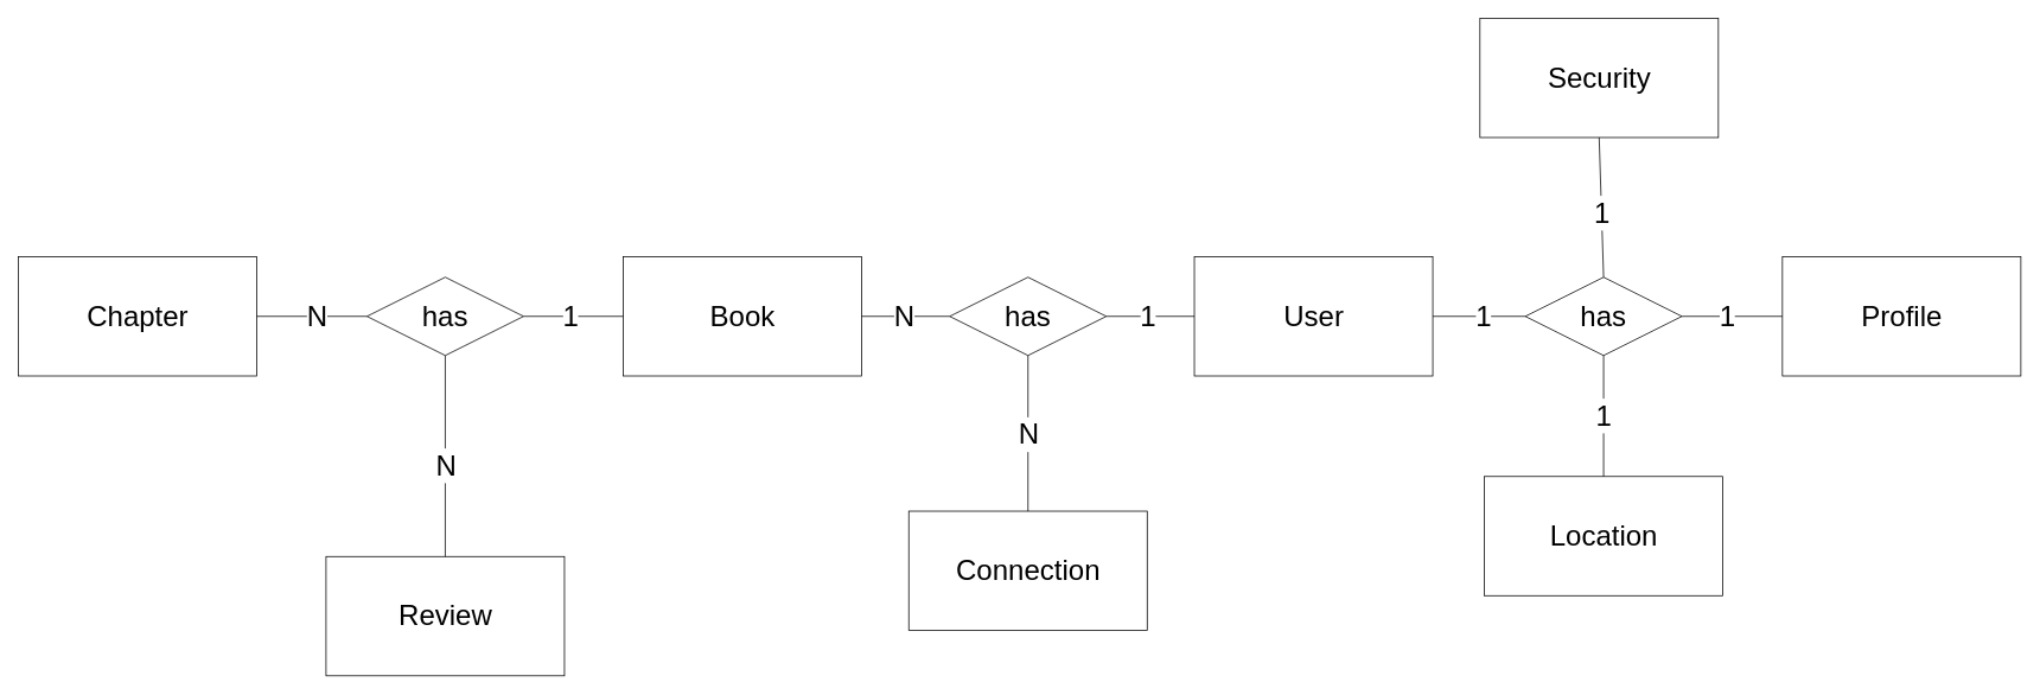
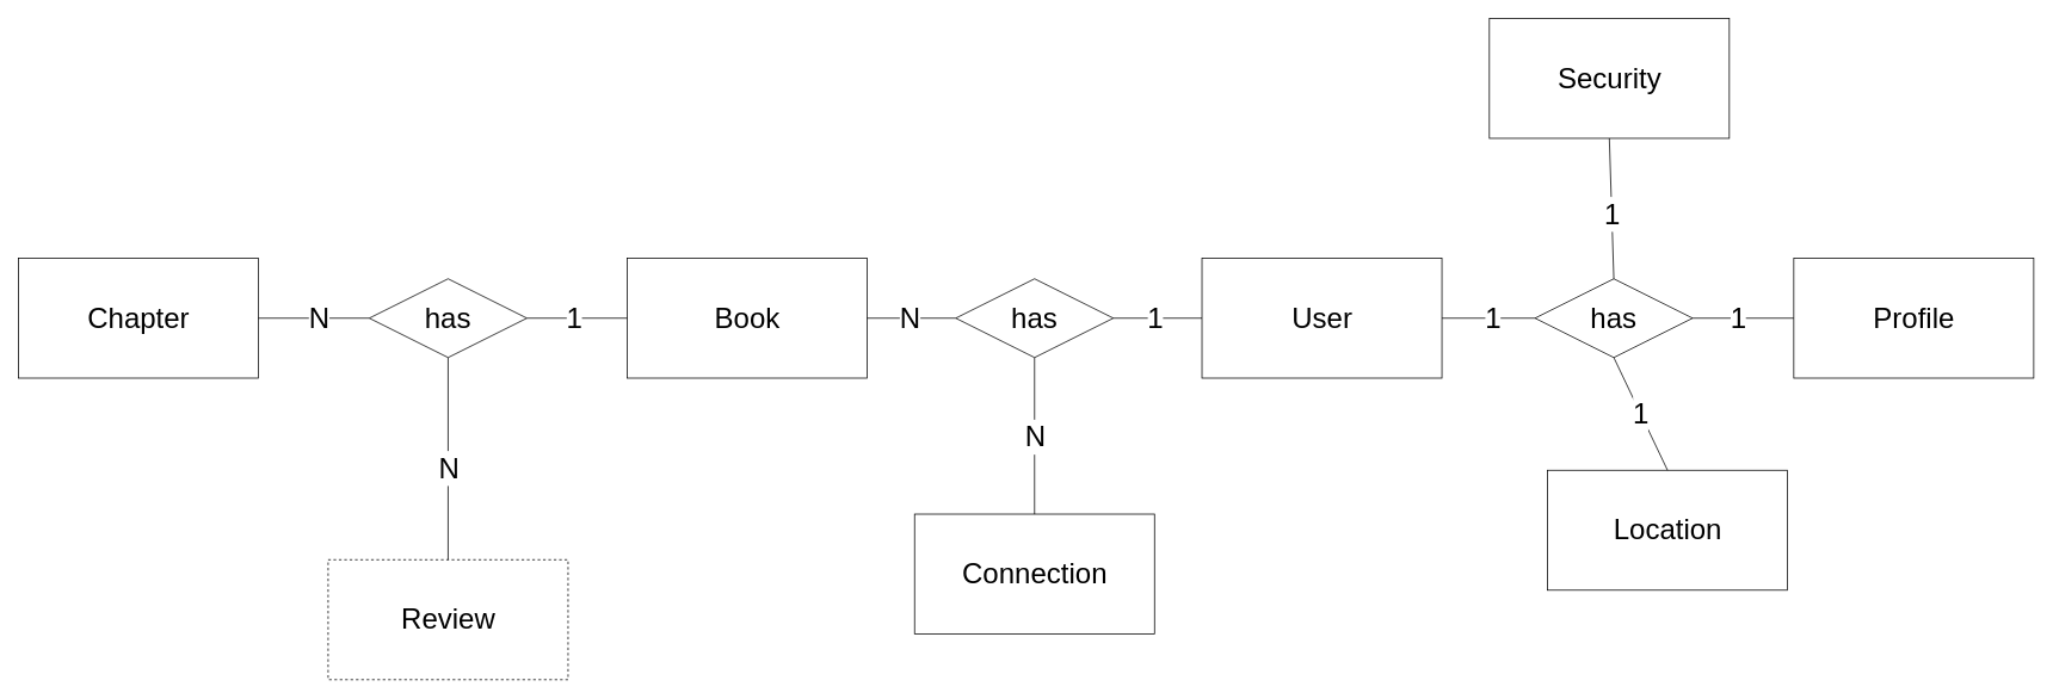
  <mxCell id="0" />
  <mxCell id="1" parent="0" />
  <mxCell id="2" value="Book" style="html=1;dashed=0;whitespace=wrap;fontSize=32;" vertex="1" parent="1"><mxGeometry x="700" y="288" width="268" height="134" as="geometry" /></mxCell>
- <mxCell id="3" value="Review" style="html=1;dashed=0;whitespace=wrap;fontSize=32;" vertex="1" parent="1"><mxGeometry x="366" y="625" width="268" height="134" as="geometry" /></mxCell>
+ <mxCell id="3" value="Review" style="html=1;dashed=1;whitespace=wrap;fontSize=32;" vertex="1" parent="1"><mxGeometry x="366" y="625" width="268" height="134" as="geometry" /></mxCell>
  <mxCell id="4" value="Chapter" style="html=1;dashed=0;whitespace=wrap;fontSize=32;" vertex="1" parent="1"><mxGeometry x="20" y="288" width="268" height="134" as="geometry" /></mxCell>
  <mxCell id="5" value="User" style="html=1;dashed=0;whitespace=wrap;fontSize=32;" vertex="1" parent="1"><mxGeometry x="1342" y="288" width="268" height="134" as="geometry" /></mxCell>
  <mxCell id="6" value="Security" style="html=1;dashed=0;whitespace=wrap;fontSize=32;" vertex="1" parent="1"><mxGeometry x="1663" y="20" width="268" height="134" as="geometry" /></mxCell>
  <mxCell id="7" value="Profile" style="html=1;dashed=0;whitespace=wrap;fontSize=32;" vertex="1" parent="1"><mxGeometry x="2003" y="288" width="268" height="134" as="geometry" /></mxCell>
- <mxCell id="8" value="Location" style="html=1;dashed=0;whitespace=wrap;fontSize=32;" vertex="1" parent="1"><mxGeometry x="1668" y="535" width="268" height="134" as="geometry" /></mxCell>
+ <mxCell id="8" value="Location" style="html=1;dashed=0;whitespace=wrap;fontSize=32;" vertex="1" parent="1"><mxGeometry x="1728" y="525" width="268" height="134" as="geometry" /></mxCell>
  <mxCell id="9" value="" style="endArrow=none;html=1;rounded=0;fontSize=32;exitX=0;exitY=0.5;exitDx=0;exitDy=0;entryX=1;entryY=0.5;entryDx=0;entryDy=0;" edge="1" parent="1" source="2" target="11"><mxGeometry relative="1" as="geometry"><mxPoint x="480" y="224" as="sourcePoint" /><mxPoint x="640" y="224" as="targetPoint" /></mxGeometry></mxCell>
  <mxCell id="10" value="1" style="edgeLabel;html=1;align=center;verticalAlign=middle;resizable=0;points=[];fontSize=32;" vertex="1" connectable="0" parent="9"><mxGeometry x="0.067" relative="1" as="geometry"><mxPoint as="offset" /></mxGeometry></mxCell>
  <mxCell id="11" value="has" style="shape=rhombus;perimeter=rhombusPerimeter;whiteSpace=wrap;html=1;align=center;fontSize=32;" vertex="1" parent="1"><mxGeometry x="412" y="311" width="176" height="88" as="geometry" /></mxCell>
  <mxCell id="12" value="" style="endArrow=none;html=1;rounded=0;fontSize=32;exitX=1;exitY=0.5;exitDx=0;exitDy=0;entryX=0;entryY=0.5;entryDx=0;entryDy=0;" edge="1" parent="1" source="4" target="11"><mxGeometry relative="1" as="geometry"><mxPoint x="312" y="256" as="sourcePoint" /><mxPoint x="472" y="256" as="targetPoint" /></mxGeometry></mxCell>
  <mxCell id="13" value="N" style="edgeLabel;html=1;align=center;verticalAlign=middle;resizable=0;points=[];fontSize=32;" vertex="1" connectable="0" parent="12"><mxGeometry x="-0.154" relative="1" as="geometry"><mxPoint x="15" as="offset" /></mxGeometry></mxCell>
  <mxCell id="14" value="" style="endArrow=none;html=1;rounded=0;fontSize=32;exitX=0.5;exitY=0;exitDx=0;exitDy=0;entryX=0.5;entryY=1;entryDx=0;entryDy=0;" edge="1" parent="1" source="3" target="11"><mxGeometry relative="1" as="geometry"><mxPoint x="688" y="606" as="sourcePoint" /><mxPoint x="812" y="606" as="targetPoint" /></mxGeometry></mxCell>
  <mxCell id="15" value="N" style="edgeLabel;html=1;align=center;verticalAlign=middle;resizable=0;points=[];fontSize=32;" vertex="1" connectable="0" parent="14"><mxGeometry x="-0.154" relative="1" as="geometry"><mxPoint y="-7" as="offset" /></mxGeometry></mxCell>
  <mxCell id="16" value="has" style="shape=rhombus;perimeter=rhombusPerimeter;whiteSpace=wrap;html=1;align=center;fontSize=32;" vertex="1" parent="1"><mxGeometry x="1067" y="311" width="176" height="88" as="geometry" /></mxCell>
  <mxCell id="17" value="" style="endArrow=none;html=1;rounded=0;fontSize=32;exitX=1;exitY=0.5;exitDx=0;exitDy=0;entryX=0;entryY=0.5;entryDx=0;entryDy=0;" edge="1" parent="1" source="2" target="16"><mxGeometry relative="1" as="geometry"><mxPoint x="1079" y="499" as="sourcePoint" /><mxPoint x="1239" y="499" as="targetPoint" /></mxGeometry></mxCell>
  <mxCell id="18" value="N" style="edgeLabel;html=1;align=center;verticalAlign=middle;resizable=0;points=[];fontSize=32;" vertex="1" connectable="0" parent="17"><mxGeometry x="-0.045" relative="1" as="geometry"><mxPoint as="offset" /></mxGeometry></mxCell>
  <mxCell id="19" value="" style="endArrow=none;html=1;rounded=0;fontSize=32;entryX=0;entryY=0.5;entryDx=0;entryDy=0;" edge="1" parent="1" target="5"><mxGeometry relative="1" as="geometry"><mxPoint x="1243" y="355" as="sourcePoint" /><mxPoint x="1276" y="471" as="targetPoint" /></mxGeometry></mxCell>
  <mxCell id="20" value="1" style="edgeLabel;html=1;align=center;verticalAlign=middle;resizable=0;points=[];fontSize=32;" vertex="1" connectable="0" parent="19"><mxGeometry x="-0.071" relative="1" as="geometry"><mxPoint as="offset" /></mxGeometry></mxCell>
  <mxCell id="21" value="1" style="endArrow=none;html=1;rounded=0;fontSize=32;entryX=0.5;entryY=1;entryDx=0;entryDy=0;exitX=0.5;exitY=0;exitDx=0;exitDy=0;" edge="1" parent="1" source="8" target="24"><mxGeometry relative="1" as="geometry"><mxPoint x="1586" y="648" as="sourcePoint" /><mxPoint x="1586" y="567" as="targetPoint" /></mxGeometry></mxCell>
  <mxCell id="22" value="" style="endArrow=none;html=1;rounded=0;fontSize=32;entryX=1;entryY=0.5;entryDx=0;entryDy=0;" edge="1" parent="1" target="5"><mxGeometry relative="1" as="geometry"><mxPoint x="1714" y="355" as="sourcePoint" /><mxPoint x="1747" y="430" as="targetPoint" /></mxGeometry></mxCell>
  <mxCell id="23" value="1" style="edgeLabel;html=1;align=center;verticalAlign=middle;resizable=0;points=[];fontSize=32;" vertex="1" connectable="0" parent="22"><mxGeometry x="-0.071" relative="1" as="geometry"><mxPoint as="offset" /></mxGeometry></mxCell>
  <mxCell id="24" value="has" style="shape=rhombus;perimeter=rhombusPerimeter;whiteSpace=wrap;html=1;align=center;fontSize=32;" vertex="1" parent="1"><mxGeometry x="1714" y="311" width="176" height="88" as="geometry" /></mxCell>
  <mxCell id="25" value="" style="endArrow=none;html=1;rounded=0;fontSize=32;entryX=1;entryY=0.5;entryDx=0;entryDy=0;exitX=0;exitY=0.5;exitDx=0;exitDy=0;" edge="1" parent="1" source="7" target="24"><mxGeometry relative="1" as="geometry"><mxPoint x="2014" y="446" as="sourcePoint" /><mxPoint x="1910" y="446" as="targetPoint" /></mxGeometry></mxCell>
  <mxCell id="26" value="1" style="edgeLabel;html=1;align=center;verticalAlign=middle;resizable=0;points=[];fontSize=32;" vertex="1" connectable="0" parent="25"><mxGeometry x="-0.071" relative="1" as="geometry"><mxPoint x="-11" as="offset" /></mxGeometry></mxCell>
  <mxCell id="27" value="" style="endArrow=none;html=1;rounded=0;fontSize=32;entryX=0.5;entryY=1;entryDx=0;entryDy=0;exitX=0.5;exitY=0;exitDx=0;exitDy=0;" edge="1" parent="1" source="24" target="6"><mxGeometry relative="1" as="geometry"><mxPoint x="1239" y="53" as="sourcePoint" /><mxPoint x="1466" y="25" as="targetPoint" /></mxGeometry></mxCell>
  <mxCell id="28" value="1" style="edgeLabel;html=1;align=center;verticalAlign=middle;resizable=0;points=[];fontSize=32;" vertex="1" connectable="0" parent="27"><mxGeometry x="-0.071" relative="1" as="geometry"><mxPoint as="offset" /></mxGeometry></mxCell>
  <mxCell id="29" value="Connection" style="html=1;dashed=0;whitespace=wrap;fontSize=32;" vertex="1" parent="1"><mxGeometry x="1021" y="574" width="268" height="134" as="geometry" /></mxCell>
  <mxCell id="30" value="" style="endArrow=none;html=1;rounded=0;fontSize=32;exitX=0.5;exitY=0;exitDx=0;exitDy=0;entryX=0.5;entryY=1;entryDx=0;entryDy=0;" edge="1" parent="1" source="29" target="16"><mxGeometry relative="1" as="geometry"><mxPoint x="997" y="462" as="sourcePoint" /><mxPoint x="1096" y="462" as="targetPoint" /><Array as="points" /></mxGeometry></mxCell>
  <mxCell id="31" value="N" style="edgeLabel;html=1;align=center;verticalAlign=middle;resizable=0;points=[];fontSize=32;" vertex="1" connectable="0" parent="30"><mxGeometry x="-0.045" relative="1" as="geometry"><mxPoint y="-3" as="offset" /></mxGeometry></mxCell>
